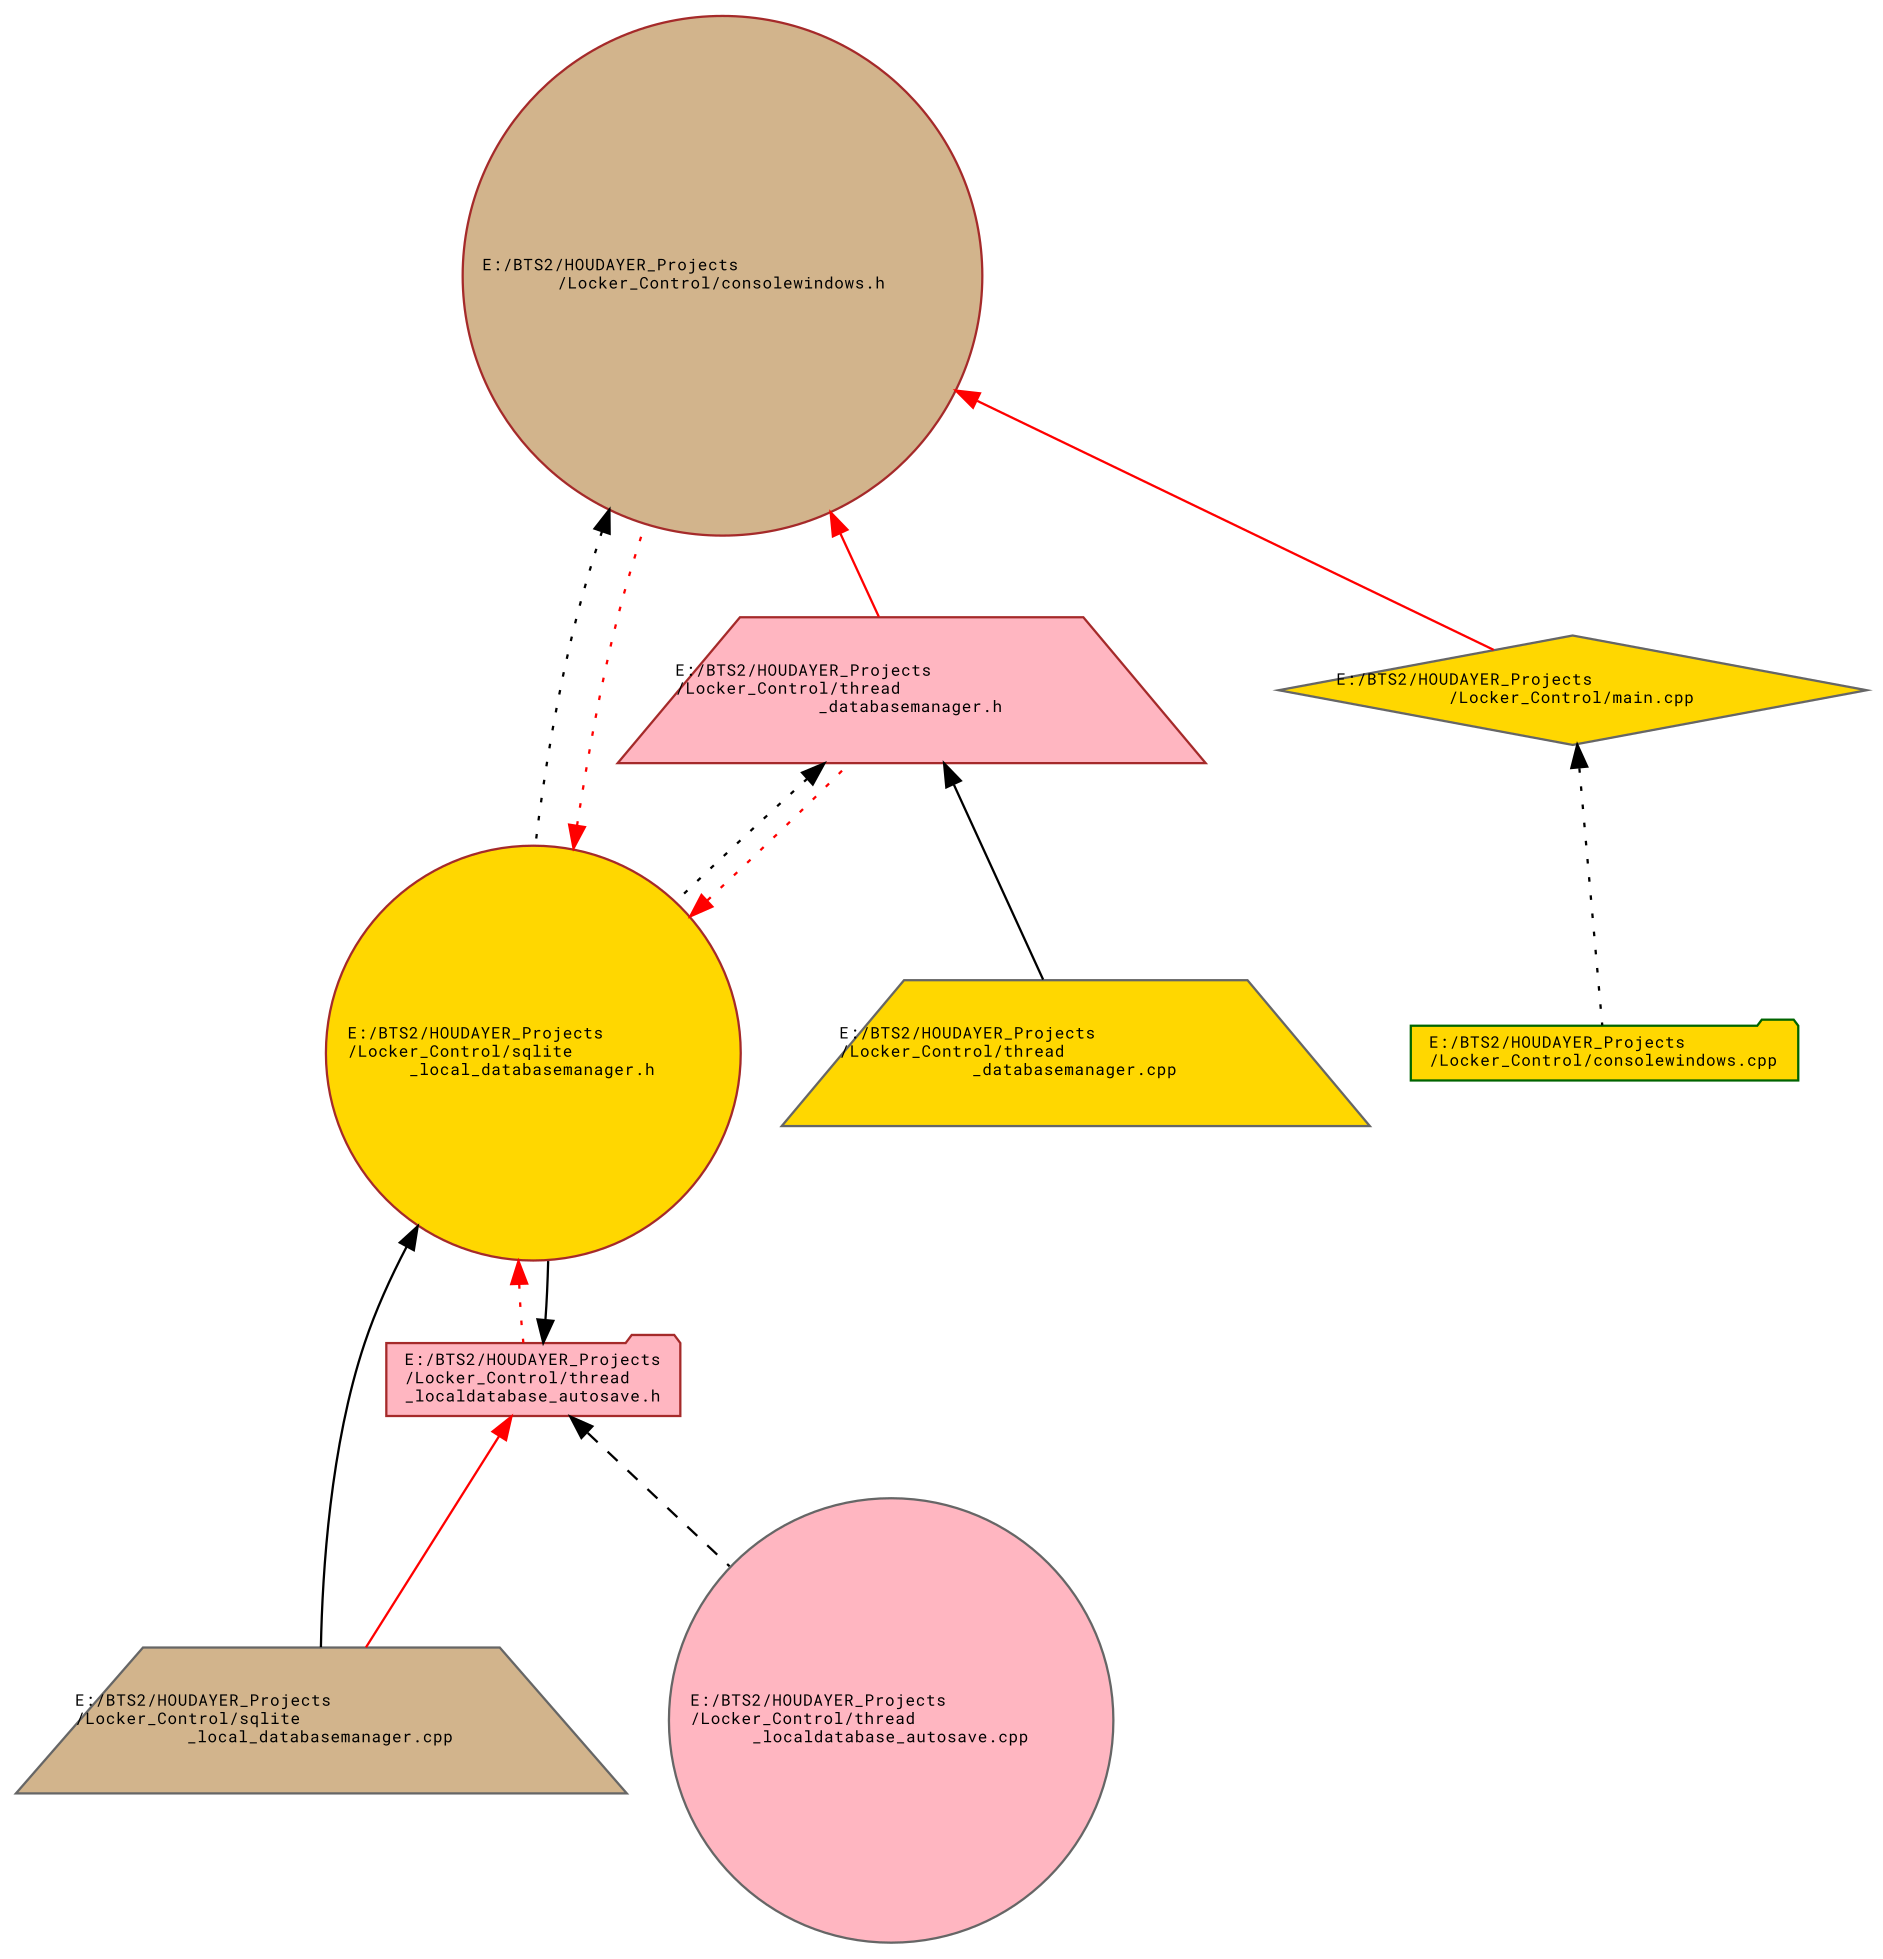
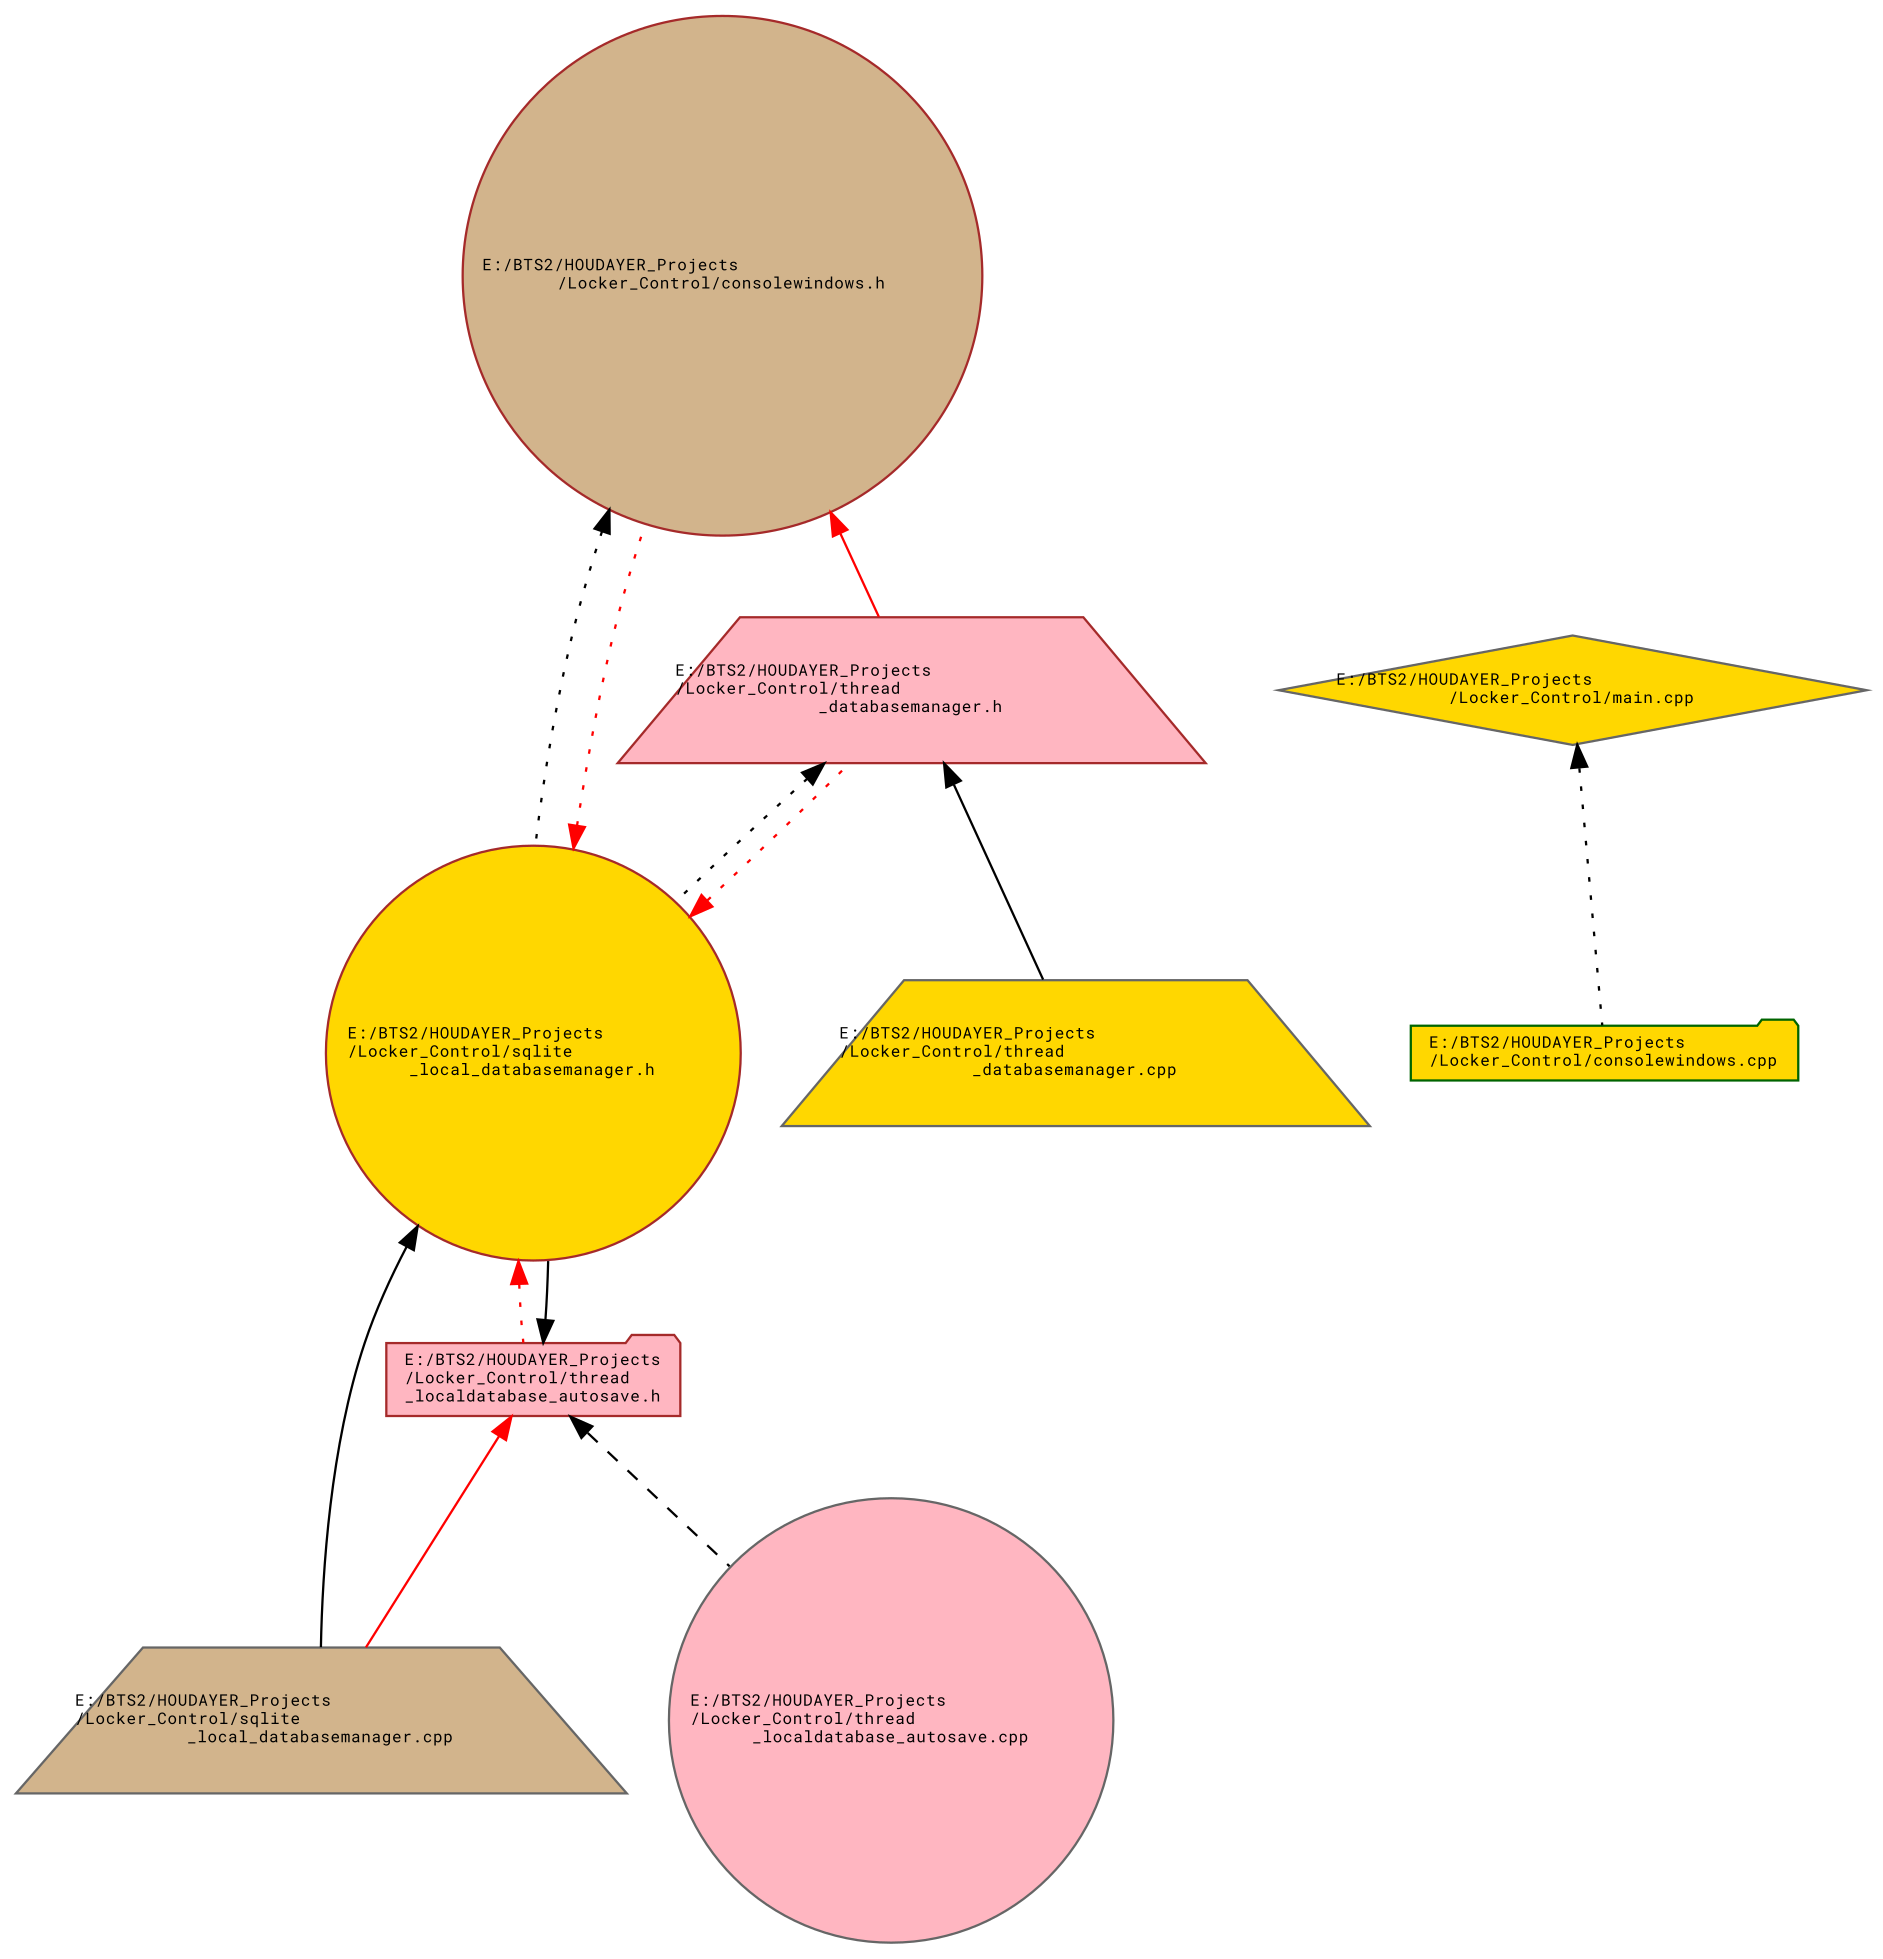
  digraph {
    fontname="Roboto Mono"
    node [color=brown fillcolor=gold fontname="Roboto Mono" fontsize=7 shape=circle style=filled]
    edge [color=black dir=back fontname="Roboto Mono" fontsize=7 labelfontname=Helvetica labelfontsize=7 style=solid]
    n1 [fillcolor=tan fontcolor=black height=0.2 label="E:/BTS2/HOUDAYER_Projects\l/Locker_Control/consolewindows.h" width=0.4]
    n2 [fillcolor=lightpink height=0.2 label="E:/BTS2/HOUDAYER_Projects\l/Locker_Control/thread\l_databasemanager.h" shape=trapezium width=0.4]
    n3 [height=0.2 label="E:/BTS2/HOUDAYER_Projects\l/Locker_Control/sqlite\l_local_databasemanager.h" width=0.4]
    n4 [color=gray40 height=0.2 label="E:/BTS2/HOUDAYER_Projects\l/Locker_Control/main.cpp" shape=diamond width=0.4]
    n5 [color=darkgreen height=0.2 label="E:/BTS2/HOUDAYER_Projects\l/Locker_Control/consolewindows.cpp" shape=folder width=0.4]
    n6 [color=gray40 height=0.2 label="E:/BTS2/HOUDAYER_Projects\l/Locker_Control/thread\l_databasemanager.cpp" shape=trapezium width=0.4]
    n7 [fillcolor=lightpink height=0.2 label="E:/BTS2/HOUDAYER_Projects\l/Locker_Control/thread\l_localdatabase_autosave.h" shape=folder width=0.4]
    n8 [color=gray40 fillcolor=tan height=0.2 label="E:/BTS2/HOUDAYER_Projects\l/Locker_Control/sqlite\l_local_databasemanager.cpp" shape=trapezium width=0.4]
    n9 [color=gray40 fillcolor=lightpink height=0.2 label="E:/BTS2/HOUDAYER_Projects\l/Locker_Control/thread\l_localdatabase_autosave.cpp" width=0.4]
    n1 -> n2 [color=red]
    n1 -> n3 [style=dotted]
-   n1 -> n4 [color=red]
    n2 -> n3 [style=dotted]
    n2 -> n6
    n3 -> n1 [color=red style=dotted]
    n3 -> n2 [color=red style=dotted]
    n3 -> n7 [color=red style=dotted]
    n3 -> n8
    n4 -> n5 [style=dotted]
    n7 -> n3
    n7 -> n8 [color=red]
    n7 -> n9 [style=dashed]
  }
